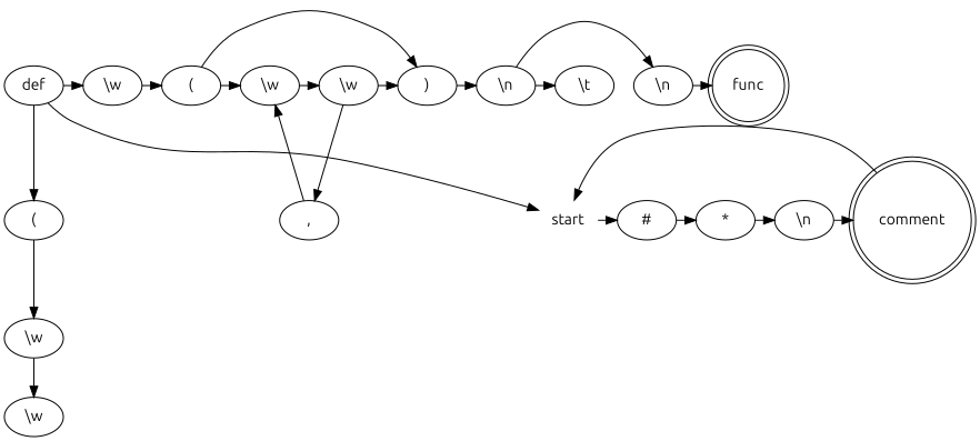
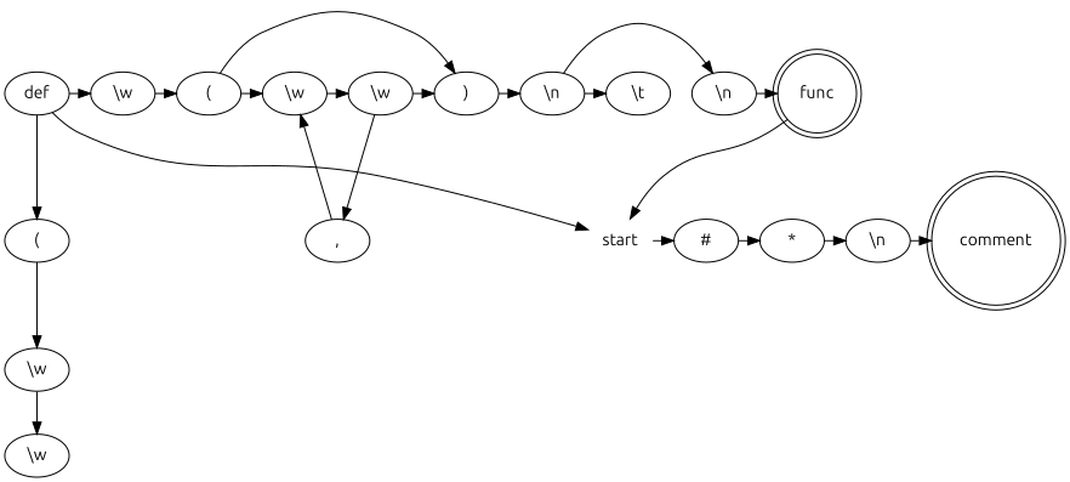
  strict digraph {
    fontname=Ubuntu
    node [fontname=Ubuntu]
    edge [fontname=Ubuntu]
    start [shape=none]
    n2 [label="*"]
    "#"
    "\\n"
    comment [shape=doublecircle]
    def
    "\\w"
    n8 [label="\\w"]
    n9 [label=")"]
    n10 [label="\\w"]
    n11 [label="("]
    n12 [label="\\n"]
    n13 [label="\\t"]
    n14 [label="\\n"]
    func [shape=doublecircle]
    n16 [label="("]
    ","
    n18 [label="\\w"]
    n19 [label="\\w"]
    subgraph sub_1 {
      rank=same
      start
      n2
      "#"
      "\\n"
      comment
    }
    subgraph sub_2 {
      rank=same
      def
      "\\w"
      n8
      n9
      n10
      n11
      n12
      n13
      n14
      func
    }
    start -> "#"
    n2 -> "\\n"
    "#" -> n2
    "\\n" -> comment
-   comment -> start
+   func -> start
    def -> start
    def -> "\\w"
    def -> n16
    "\\w" -> n11
    n8 -> n9
    n8 -> ","
    n9 -> n12
    n10 -> n8
    n11 -> n9
    n11 -> n10
    n12 -> n13
    n12 -> n14
    n14 -> func
    n16 -> n18
    "," -> n10
    n18 -> n19
  }
